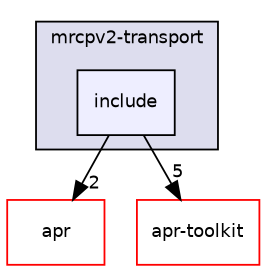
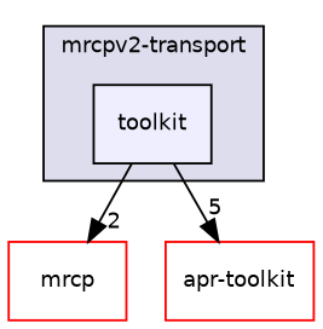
  digraph {
    compound=true
    node [fillcolor=white fontname=Helvetica fontsize=10 shape=box style=filled color=red]
    edge [labeldistance=1.5 labelfontname=Helvetica labelfontsize=10]
-   n1 [fillcolor="#eeeeff" label=include pencolor=black color=""]
-   n2 [label=apr]
+   n1 [fillcolor="#eeeeff" label=toolkit pencolor=black color=""]
+   n2 [label=mrcp]
    n3 [label="apr-toolkit"]
    subgraph cluster_1 {
      bgcolor="#ddddee"
      fontname=Helvetica
      fontsize=10
      label="mrcpv2-transport"
      pencolor=black
      n1
    }
    n1 -> n2 [headlabel=2]
    n1 -> n3 [headlabel=5]
  }
